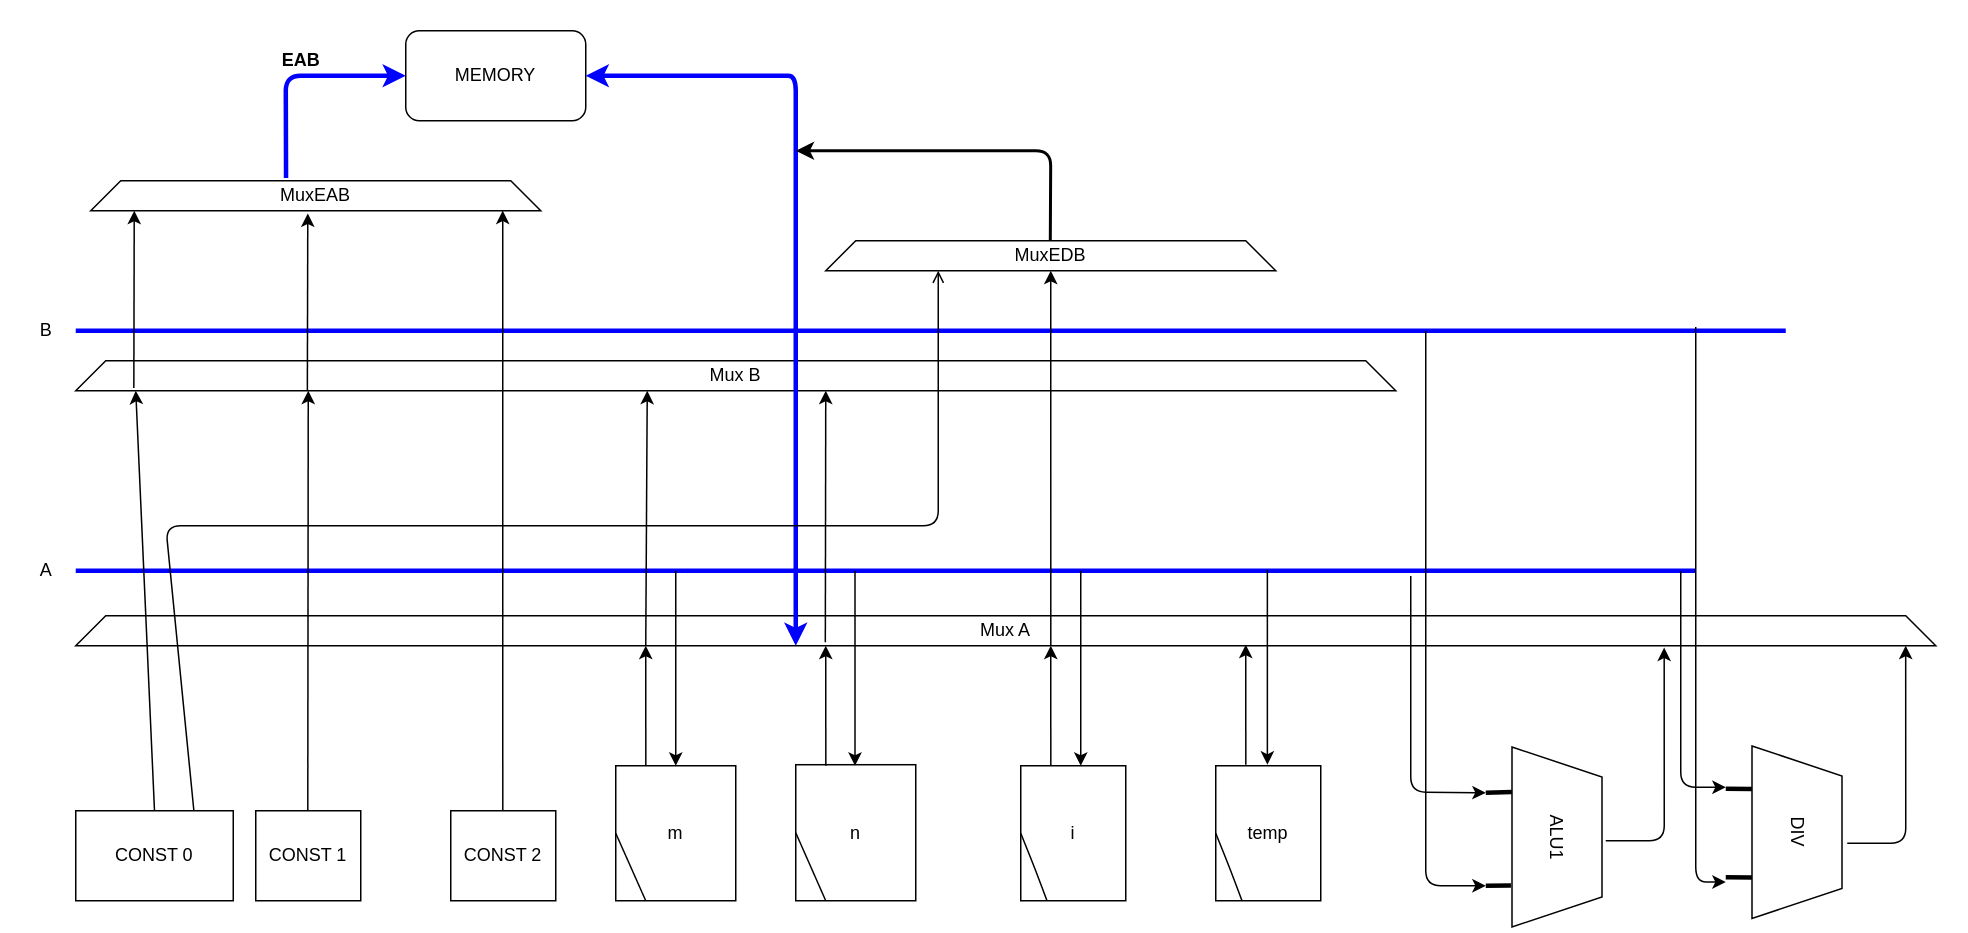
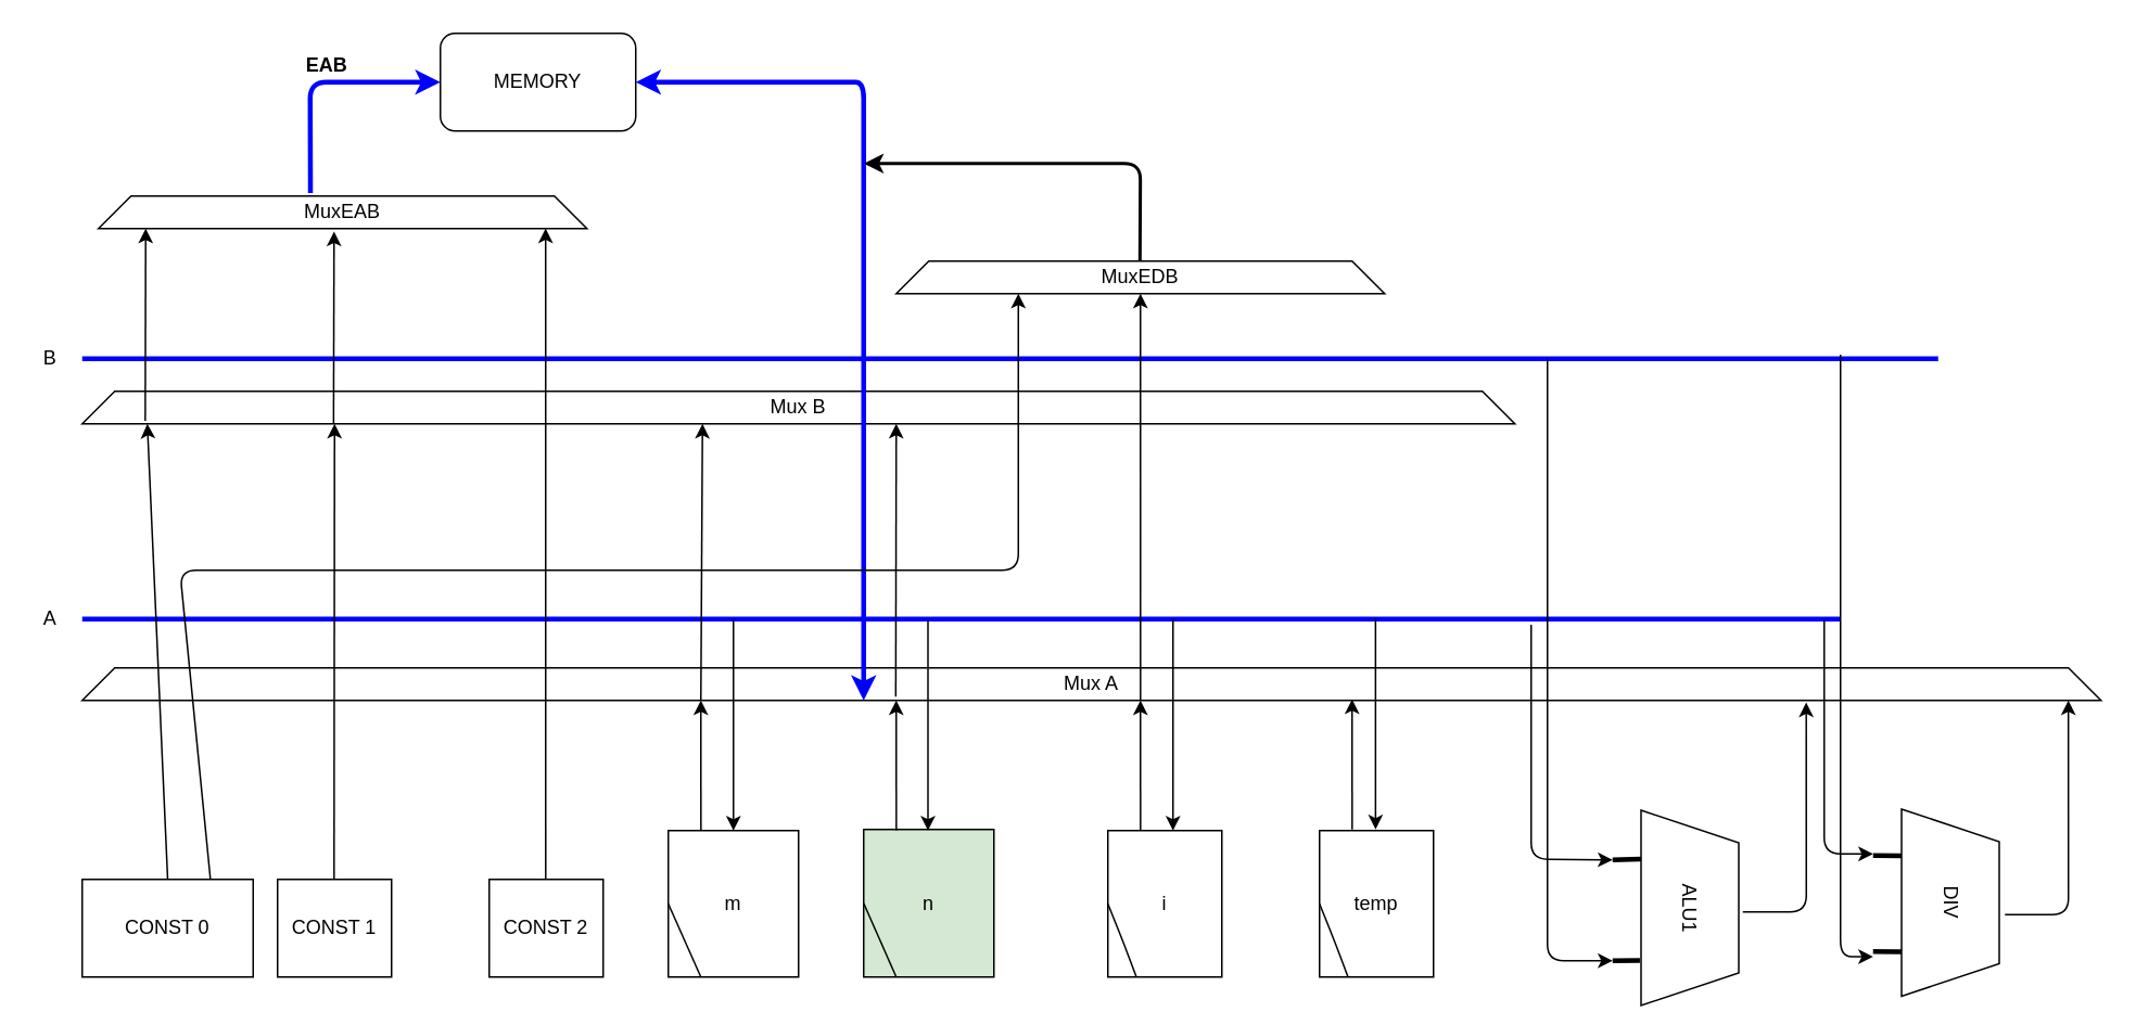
  <mxCell id="0" />
  <mxCell id="1" parent="0" />
  <mxCell id="2" value="CONST 0" style="rounded=0;whiteSpace=wrap;html=1;" parent="1" vertex="1"><mxGeometry x="50" y="540" width="105" height="60" as="geometry" /></mxCell>
  <mxCell id="3" value="CONST 1" style="rounded=0;whiteSpace=wrap;html=1;" parent="1" vertex="1"><mxGeometry x="170" y="540" width="70" height="60" as="geometry" /></mxCell>
  <mxCell id="4" value="CONST 2" style="rounded=0;whiteSpace=wrap;html=1;" parent="1" vertex="1"><mxGeometry x="300" y="540" width="70" height="60" as="geometry" /></mxCell>
  <mxCell id="5" value="m" style="rounded=0;whiteSpace=wrap;html=1;" parent="1" vertex="1"><mxGeometry x="410" y="510" width="80" height="90" as="geometry" /></mxCell>
  <mxCell id="6" value="" style="endArrow=none;html=1;exitX=0;exitY=0.5;exitDx=0;exitDy=0;entryX=0.25;entryY=1;entryDx=0;entryDy=0;" parent="1" source="5" target="5" edge="1"><mxGeometry width="50" height="50" relative="1" as="geometry"><mxPoint x="1030" y="585" as="sourcePoint" /><mxPoint x="850" y="565" as="targetPoint" /></mxGeometry></mxCell>
- <mxCell id="7" value="n" style="rounded=0;whiteSpace=wrap;html=1;" parent="1" vertex="1"><mxGeometry x="530" y="509.31" width="80" height="90.69" as="geometry" /></mxCell>
+ <mxCell id="7" value="n" style="rounded=0;whiteSpace=wrap;html=1;fillColor=#d5e8d4;" parent="1" vertex="1"><mxGeometry x="530" y="509.31" width="80" height="90.69" as="geometry" /></mxCell>
  <mxCell id="8" value="i" style="rounded=0;whiteSpace=wrap;html=1;" parent="1" vertex="1"><mxGeometry x="680" y="510" width="70" height="90" as="geometry" /></mxCell>
  <mxCell id="9" value="" style="endArrow=none;html=1;exitX=0;exitY=0.5;exitDx=0;exitDy=0;entryX=0.25;entryY=1;entryDx=0;entryDy=0;" parent="1" edge="1"><mxGeometry width="50" height="50" relative="1" as="geometry"><mxPoint x="680" y="555" as="sourcePoint" /><mxPoint x="697.5" y="600" as="targetPoint" /><Array as="points"><mxPoint x="690" y="580" /></Array></mxGeometry></mxCell>
  <mxCell id="10" value="" style="endArrow=none;html=1;exitX=0;exitY=0.5;exitDx=0;exitDy=0;entryX=0.25;entryY=1;entryDx=0;entryDy=0;" parent="1" source="7" target="7" edge="1"><mxGeometry width="50" height="50" relative="1" as="geometry"><mxPoint x="550" y="555" as="sourcePoint" /><mxPoint x="567.5" y="600" as="targetPoint" /></mxGeometry></mxCell>
  <mxCell id="11" value="temp" style="rounded=0;whiteSpace=wrap;html=1;" parent="1" vertex="1"><mxGeometry x="810" y="510" width="70" height="90" as="geometry" /></mxCell>
  <mxCell id="12" value="" style="endArrow=none;html=1;exitX=0;exitY=0.5;exitDx=0;exitDy=0;entryX=0.25;entryY=1;entryDx=0;entryDy=0;" parent="1" edge="1"><mxGeometry width="50" height="50" relative="1" as="geometry"><mxPoint x="810" y="555" as="sourcePoint" /><mxPoint x="827.5" y="600" as="targetPoint" /><Array as="points"><mxPoint x="820" y="580" /></Array></mxGeometry></mxCell>
  <mxCell id="13" value="MEMORY" style="rounded=1;whiteSpace=wrap;html=1;" parent="1" vertex="1"><mxGeometry x="270" y="20" width="120" height="60" as="geometry" /></mxCell>
  <mxCell id="14" value="MuxEAB" style="shape=trapezoid;perimeter=trapezoidPerimeter;whiteSpace=wrap;html=1;fixedSize=1;" parent="1" vertex="1"><mxGeometry x="60" y="120" width="300" height="20" as="geometry" /></mxCell>
  <mxCell id="15" value="" style="endArrow=classic;html=1;exitX=0.434;exitY=-0.089;exitDx=0;exitDy=0;entryX=0;entryY=0.5;entryDx=0;entryDy=0;strokeWidth=3;strokeColor=#0000FF;exitPerimeter=0;" parent="1" source="14" target="13" edge="1"><mxGeometry width="50" height="50" relative="1" as="geometry"><mxPoint x="320" y="360" as="sourcePoint" /><mxPoint x="370" y="310" as="targetPoint" /><Array as="points"><mxPoint x="190" y="50" /></Array></mxGeometry></mxCell>
  <mxCell id="16" value="&lt;b&gt;EAB&lt;/b&gt;" style="text;html=1;align=center;verticalAlign=middle;resizable=0;points=[];autosize=1;strokeColor=none;" parent="1" vertex="1"><mxGeometry x="180" y="30" width="40" height="20" as="geometry" /></mxCell>
  <mxCell id="17" value="" style="endArrow=none;html=1;strokeColor=#0000FF;strokeWidth=3;" parent="1" edge="1"><mxGeometry width="50" height="50" relative="1" as="geometry"><mxPoint x="50" y="220" as="sourcePoint" /><mxPoint x="1190" y="220" as="targetPoint" /></mxGeometry></mxCell>
  <mxCell id="18" value="" style="endArrow=none;html=1;strokeColor=#0000FF;strokeWidth=3;" parent="1" edge="1"><mxGeometry width="50" height="50" relative="1" as="geometry"><mxPoint x="50" y="380" as="sourcePoint" /><mxPoint x="1130" y="380" as="targetPoint" /></mxGeometry></mxCell>
  <mxCell id="19" value="Mux B" style="shape=trapezoid;perimeter=trapezoidPerimeter;whiteSpace=wrap;html=1;fixedSize=1;" parent="1" vertex="1"><mxGeometry x="50" y="240" width="880" height="20" as="geometry" /></mxCell>
  <mxCell id="20" value="Mux A" style="shape=trapezoid;perimeter=trapezoidPerimeter;whiteSpace=wrap;html=1;fixedSize=1;" parent="1" vertex="1"><mxGeometry x="50" y="410" width="1240" height="20" as="geometry" /></mxCell>
  <mxCell id="21" value="A" style="text;html=1;align=center;verticalAlign=middle;resizable=0;points=[];autosize=1;strokeColor=none;" parent="1" vertex="1"><mxGeometry x="20" y="370" width="20" height="20" as="geometry" /></mxCell>
  <mxCell id="22" value="B" style="text;html=1;align=center;verticalAlign=middle;resizable=0;points=[];autosize=1;strokeColor=none;" parent="1" vertex="1"><mxGeometry x="20" y="210" width="20" height="20" as="geometry" /></mxCell>
  <mxCell id="23" value="ALU1" style="shape=trapezoid;perimeter=trapezoidPerimeter;whiteSpace=wrap;html=1;fixedSize=1;rotation=90;" parent="1" vertex="1"><mxGeometry x="977.5" y="527.5" width="120" height="60" as="geometry" /></mxCell>
  <mxCell id="24" value="" style="endArrow=none;html=1;strokeWidth=3;entryX=0.25;entryY=1;entryDx=0;entryDy=0;" parent="1" target="23" edge="1"><mxGeometry width="50" height="50" relative="1" as="geometry"><mxPoint x="990" y="528" as="sourcePoint" /><mxPoint x="870" y="690" as="targetPoint" /></mxGeometry></mxCell>
  <mxCell id="25" value="" style="endArrow=none;html=1;strokeWidth=3;entryX=0.77;entryY=1.012;entryDx=0;entryDy=0;entryPerimeter=0;" parent="1" target="23" edge="1"><mxGeometry width="50" height="50" relative="1" as="geometry"><mxPoint x="990" y="590" as="sourcePoint" /><mxPoint x="1007.5" y="585.25" as="targetPoint" /><Array as="points" /></mxGeometry></mxCell>
  <mxCell id="26" value="DIV" style="shape=trapezoid;perimeter=trapezoidPerimeter;whiteSpace=wrap;html=1;fixedSize=1;rotation=90;" parent="1" vertex="1"><mxGeometry x="1140" y="524.31" width="115" height="60" as="geometry" /></mxCell>
  <mxCell id="27" value="" style="endArrow=none;html=1;strokeWidth=3;entryX=0.25;entryY=1;entryDx=0;entryDy=0;" parent="1" target="26" edge="1"><mxGeometry width="50" height="50" relative="1" as="geometry"><mxPoint x="1150" y="525.31" as="sourcePoint" /><mxPoint x="1030" y="689.31" as="targetPoint" /></mxGeometry></mxCell>
  <mxCell id="28" value="" style="endArrow=none;html=1;strokeWidth=3;entryX=0.25;entryY=1;entryDx=0;entryDy=0;" parent="1" edge="1"><mxGeometry width="50" height="50" relative="1" as="geometry"><mxPoint x="1150" y="584.31" as="sourcePoint" /><mxPoint x="1167.5" y="584.56" as="targetPoint" /></mxGeometry></mxCell>
  <mxCell id="29" value="" style="endArrow=classic;html=1;strokeColor=#000000;strokeWidth=1;exitX=0.5;exitY=0;exitDx=0;exitDy=0;" parent="1" source="2" edge="1"><mxGeometry width="50" height="50" relative="1" as="geometry"><mxPoint x="250" y="370" as="sourcePoint" /><mxPoint x="90" y="260" as="targetPoint" /><Array as="points"><mxPoint x="90" y="260" /></Array></mxGeometry></mxCell>
  <mxCell id="30" value="" style="endArrow=classic;html=1;strokeColor=#000000;strokeWidth=1;exitX=0.5;exitY=0;exitDx=0;exitDy=0;" parent="1" edge="1"><mxGeometry width="50" height="50" relative="1" as="geometry"><mxPoint x="204.7" y="540" as="sourcePoint" /><mxPoint x="205" y="260" as="targetPoint" /></mxGeometry></mxCell>
  <mxCell id="31" value="" style="endArrow=classic;html=1;strokeColor=#000000;strokeWidth=1;exitX=0.5;exitY=0;exitDx=0;exitDy=0;entryX=0.096;entryY=0.995;entryDx=0;entryDy=0;entryPerimeter=0;" parent="1" edge="1"><mxGeometry width="50" height="50" relative="1" as="geometry"><mxPoint x="334.7" y="540" as="sourcePoint" /><mxPoint x="334.66" y="139.9" as="targetPoint" /></mxGeometry></mxCell>
  <mxCell id="32" value="" style="endArrow=classic;html=1;strokeColor=#000000;strokeWidth=1;exitX=0.044;exitY=0.909;exitDx=0;exitDy=0;exitPerimeter=0;" parent="1" source="19" edge="1"><mxGeometry width="50" height="50" relative="1" as="geometry"><mxPoint x="95" y="550" as="sourcePoint" /><mxPoint x="89" y="140" as="targetPoint" /></mxGeometry></mxCell>
  <mxCell id="33" value="" style="endArrow=classic;html=1;strokeColor=#000000;strokeWidth=1;" parent="1" edge="1"><mxGeometry width="50" height="50" relative="1" as="geometry"><mxPoint x="940" y="383.5" as="sourcePoint" /><mxPoint x="990" y="528" as="targetPoint" /><Array as="points"><mxPoint x="940" y="450" /><mxPoint x="940" y="527.5" /></Array></mxGeometry></mxCell>
  <mxCell id="34" value="" style="endArrow=classic;html=1;strokeColor=#000000;strokeWidth=1;" parent="1" edge="1"><mxGeometry width="50" height="50" relative="1" as="geometry"><mxPoint x="950" y="220" as="sourcePoint" /><mxPoint x="990" y="590" as="targetPoint" /><Array as="points"><mxPoint x="950" y="460" /><mxPoint x="950" y="590" /></Array></mxGeometry></mxCell>
  <mxCell id="35" value="" style="endArrow=classic;startArrow=classic;html=1;strokeColor=#0000FF;strokeWidth=3;exitX=1;exitY=0.5;exitDx=0;exitDy=0;entryX=0.5;entryY=1;entryDx=0;entryDy=0;" parent="1" source="13" edge="1"><mxGeometry width="50" height="50" relative="1" as="geometry"><mxPoint x="430" y="26" as="sourcePoint" /><mxPoint x="530" y="430" as="targetPoint" /><Array as="points"><mxPoint x="490" y="50" /><mxPoint x="510" y="50" /><mxPoint x="530" y="50" /></Array></mxGeometry></mxCell>
  <mxCell id="36" value="" style="endArrow=classic;html=1;strokeColor=#000000;strokeWidth=1;entryX=0.5;entryY=0;entryDx=0;entryDy=0;" parent="1" target="5" edge="1"><mxGeometry width="50" height="50" relative="1" as="geometry"><mxPoint y="380" as="sourcePoint" x="450" /><mxPoint x="550" y="230" as="targetPoint" /></mxGeometry></mxCell>
  <mxCell id="37" value="" style="endArrow=classic;html=1;strokeColor=#000000;strokeWidth=1;exitX=0.5;exitY=0;exitDx=0;exitDy=0;" parent="1" edge="1"><mxGeometry width="50" height="50" relative="1" as="geometry"><mxPoint x="430.04" y="510" as="sourcePoint" /><mxPoint x="430" y="430" as="targetPoint" /></mxGeometry></mxCell>
  <mxCell id="38" value="" style="endArrow=classic;html=1;strokeColor=#000000;strokeWidth=1;entryX=0.5;entryY=0;entryDx=0;entryDy=0;" parent="1" edge="1"><mxGeometry width="50" height="50" relative="1" as="geometry"><mxPoint x="569.5" y="380" as="sourcePoint" /><mxPoint x="569.5" y="510" as="targetPoint" /></mxGeometry></mxCell>
  <mxCell id="39" value="" style="endArrow=classic;html=1;strokeColor=#000000;strokeWidth=1;exitX=0.5;exitY=0;exitDx=0;exitDy=0;" parent="1" edge="1"><mxGeometry width="50" height="50" relative="1" as="geometry"><mxPoint x="550.04" y="510" as="sourcePoint" /><mxPoint x="550" y="430" as="targetPoint" /></mxGeometry></mxCell>
  <mxCell id="40" value="" style="endArrow=classic;html=1;strokeColor=#000000;strokeWidth=1;exitX=0.403;exitY=0.887;exitDx=0;exitDy=0;exitPerimeter=0;" parent="1" source="20" edge="1"><mxGeometry width="50" height="50" relative="1" as="geometry"><mxPoint x="550.04" y="340" as="sourcePoint" /><mxPoint x="550" y="260" as="targetPoint" /></mxGeometry></mxCell>
  <mxCell id="41" value="" style="endArrow=classic;html=1;strokeColor=#000000;strokeWidth=1;entryX=0.5;entryY=0;entryDx=0;entryDy=0;" parent="1" edge="1"><mxGeometry width="50" height="50" relative="1" as="geometry"><mxPoint x="844.41" y="379.31" as="sourcePoint" /><mxPoint x="844.41" y="509.31" as="targetPoint" /></mxGeometry></mxCell>
  <mxCell id="42" value="" style="endArrow=classic;html=1;strokeColor=#000000;strokeWidth=1;exitX=0.5;exitY=0;exitDx=0;exitDy=0;" parent="1" edge="1"><mxGeometry width="50" height="50" relative="1" as="geometry"><mxPoint x="830.04" y="509.31" as="sourcePoint" /><mxPoint x="830" y="429.31" as="targetPoint" /></mxGeometry></mxCell>
  <mxCell id="43" value="" style="endArrow=classic;html=1;strokeColor=#000000;strokeWidth=1;exitX=0.044;exitY=0.909;exitDx=0;exitDy=0;exitPerimeter=0;" parent="1" edge="1"><mxGeometry width="50" height="50" relative="1" as="geometry"><mxPoint x="204.41" y="260" as="sourcePoint" /><mxPoint x="204.69" y="141.82" as="targetPoint" /></mxGeometry></mxCell>
  <mxCell id="44" value="" style="endArrow=classic;html=1;strokeColor=#000000;strokeWidth=1;entryX=0.854;entryY=1.06;entryDx=0;entryDy=0;entryPerimeter=0;" parent="1" target="20" edge="1"><mxGeometry width="50" height="50" relative="1" as="geometry"><mxPoint x="1070" y="560" as="sourcePoint" /><mxPoint x="910" y="360" as="targetPoint" /><Array as="points"><mxPoint x="1109" y="560" /></Array></mxGeometry></mxCell>
  <mxCell id="45" value="" style="endArrow=classic;html=1;strokeColor=#000000;strokeWidth=1;entryX=0.5;entryY=0;entryDx=0;entryDy=0;" parent="1" edge="1"><mxGeometry width="50" height="50" relative="1" as="geometry"><mxPoint x="720" y="380" as="sourcePoint" /><mxPoint x="720" y="510" as="targetPoint" /></mxGeometry></mxCell>
  <mxCell id="46" value="" style="endArrow=classic;html=1;strokeColor=#000000;strokeWidth=1;exitX=0.5;exitY=0;exitDx=0;exitDy=0;" parent="1" edge="1"><mxGeometry width="50" height="50" relative="1" as="geometry"><mxPoint x="700.04" y="510" as="sourcePoint" /><mxPoint x="700" y="430" as="targetPoint" /></mxGeometry></mxCell>
  <mxCell id="47" value="" style="endArrow=classic;html=1;strokeColor=#000000;strokeWidth=1;exitX=0.409;exitY=1.371;exitDx=0;exitDy=0;exitPerimeter=0;" parent="1" edge="1"><mxGeometry width="50" height="50" relative="1" as="geometry"><mxPoint x="430" y="430" as="sourcePoint" /><mxPoint x="431" y="260" as="targetPoint" /></mxGeometry></mxCell>
  <mxCell id="48" value="" style="endArrow=classic;html=1;strokeColor=#000000;strokeWidth=1;" parent="1" edge="1"><mxGeometry width="50" height="50" relative="1" as="geometry"><mxPoint x="1120" y="380.31" as="sourcePoint" /><mxPoint x="1150" y="524.31" as="targetPoint" /><Array as="points"><mxPoint x="1120" y="446.31" /><mxPoint x="1120" y="524.31" /></Array></mxGeometry></mxCell>
  <mxCell id="49" value="" style="endArrow=classic;html=1;strokeColor=#000000;strokeWidth=1;" parent="1" edge="1"><mxGeometry width="50" height="50" relative="1" as="geometry"><mxPoint x="1130" y="217.5" as="sourcePoint" /><mxPoint x="1150" y="587.5" as="targetPoint" /><Array as="points"><mxPoint x="1130" y="587.5" /></Array></mxGeometry></mxCell>
  <mxCell id="50" value="" style="endArrow=classic;html=1;strokeColor=#000000;strokeWidth=1;entryX=0.868;entryY=0.917;entryDx=0;entryDy=0;entryPerimeter=0;" parent="1" edge="1"><mxGeometry width="50" height="50" relative="1" as="geometry"><mxPoint x="1231" y="561.66" as="sourcePoint" /><mxPoint x="1269.96" y="430" as="targetPoint" /><Array as="points"><mxPoint x="1270" y="561.66" /></Array></mxGeometry></mxCell>
- <mxCell id="51" value="" style="endArrow=open;html=1;strokeColor=#000000;strokeWidth=1;exitX=0.75;exitY=0;exitDx=0;exitDy=0;entryX=0.25;entryY=1;entryDx=0;entryDy=0;" parent="1" source="2" edge="1" target="53"><mxGeometry width="50" height="50" relative="1" as="geometry"><mxPoint x="90" y="170" as="sourcePoint" /><mxPoint x="530" y="170" as="targetPoint" /><Array as="points"><mxPoint x="110" y="350" /><mxPoint x="625" y="350" /></Array></mxGeometry></mxCell>
+ <mxCell id="51" value="" style="endArrow=classic;html=1;strokeColor=#000000;strokeWidth=1;exitX=0.75;exitY=0;exitDx=0;exitDy=0;entryX=0.25;entryY=1;entryDx=0;entryDy=0;" parent="1" source="2" edge="1" target="53"><mxGeometry width="50" height="50" relative="1" as="geometry"><mxPoint x="90" y="170" as="sourcePoint" /><mxPoint x="530" y="170" as="targetPoint" /><Array as="points"><mxPoint x="110" y="350" /><mxPoint x="625" y="350" /></Array></mxGeometry></mxCell>
  <mxCell id="52" value="" style="endArrow=classic;html=1;strokeColor=#000000;strokeWidth=1;exitX=0.5;exitY=0;exitDx=0;exitDy=0;entryX=0.5;entryY=1;entryDx=0;entryDy=0;" parent="1" edge="1" target="53"><mxGeometry width="50" height="50" relative="1" as="geometry"><mxPoint x="700.04" y="430" as="sourcePoint" /><mxPoint x="530" y="140" as="targetPoint" /><Array as="points"><mxPoint x="700" y="220" /></Array></mxGeometry></mxCell>
  <mxCell id="53" value="MuxEDB" style="shape=trapezoid;perimeter=trapezoidPerimeter;whiteSpace=wrap;html=1;fixedSize=1;" vertex="1" parent="1"><mxGeometry x="550" y="160" width="300" height="20" as="geometry" /></mxCell>
  <mxCell id="54" value="" style="endArrow=classic;html=1;strokeColor=#000000;strokeWidth=2;exitX=0.5;exitY=0;exitDx=0;exitDy=0;" edge="1" parent="1"><mxGeometry width="50" height="50" relative="1" as="geometry"><mxPoint x="699.7" y="160" as="sourcePoint" /><mxPoint x="530" y="100" as="targetPoint" /><Array as="points"><mxPoint x="700" y="100" /></Array></mxGeometry></mxCell>
